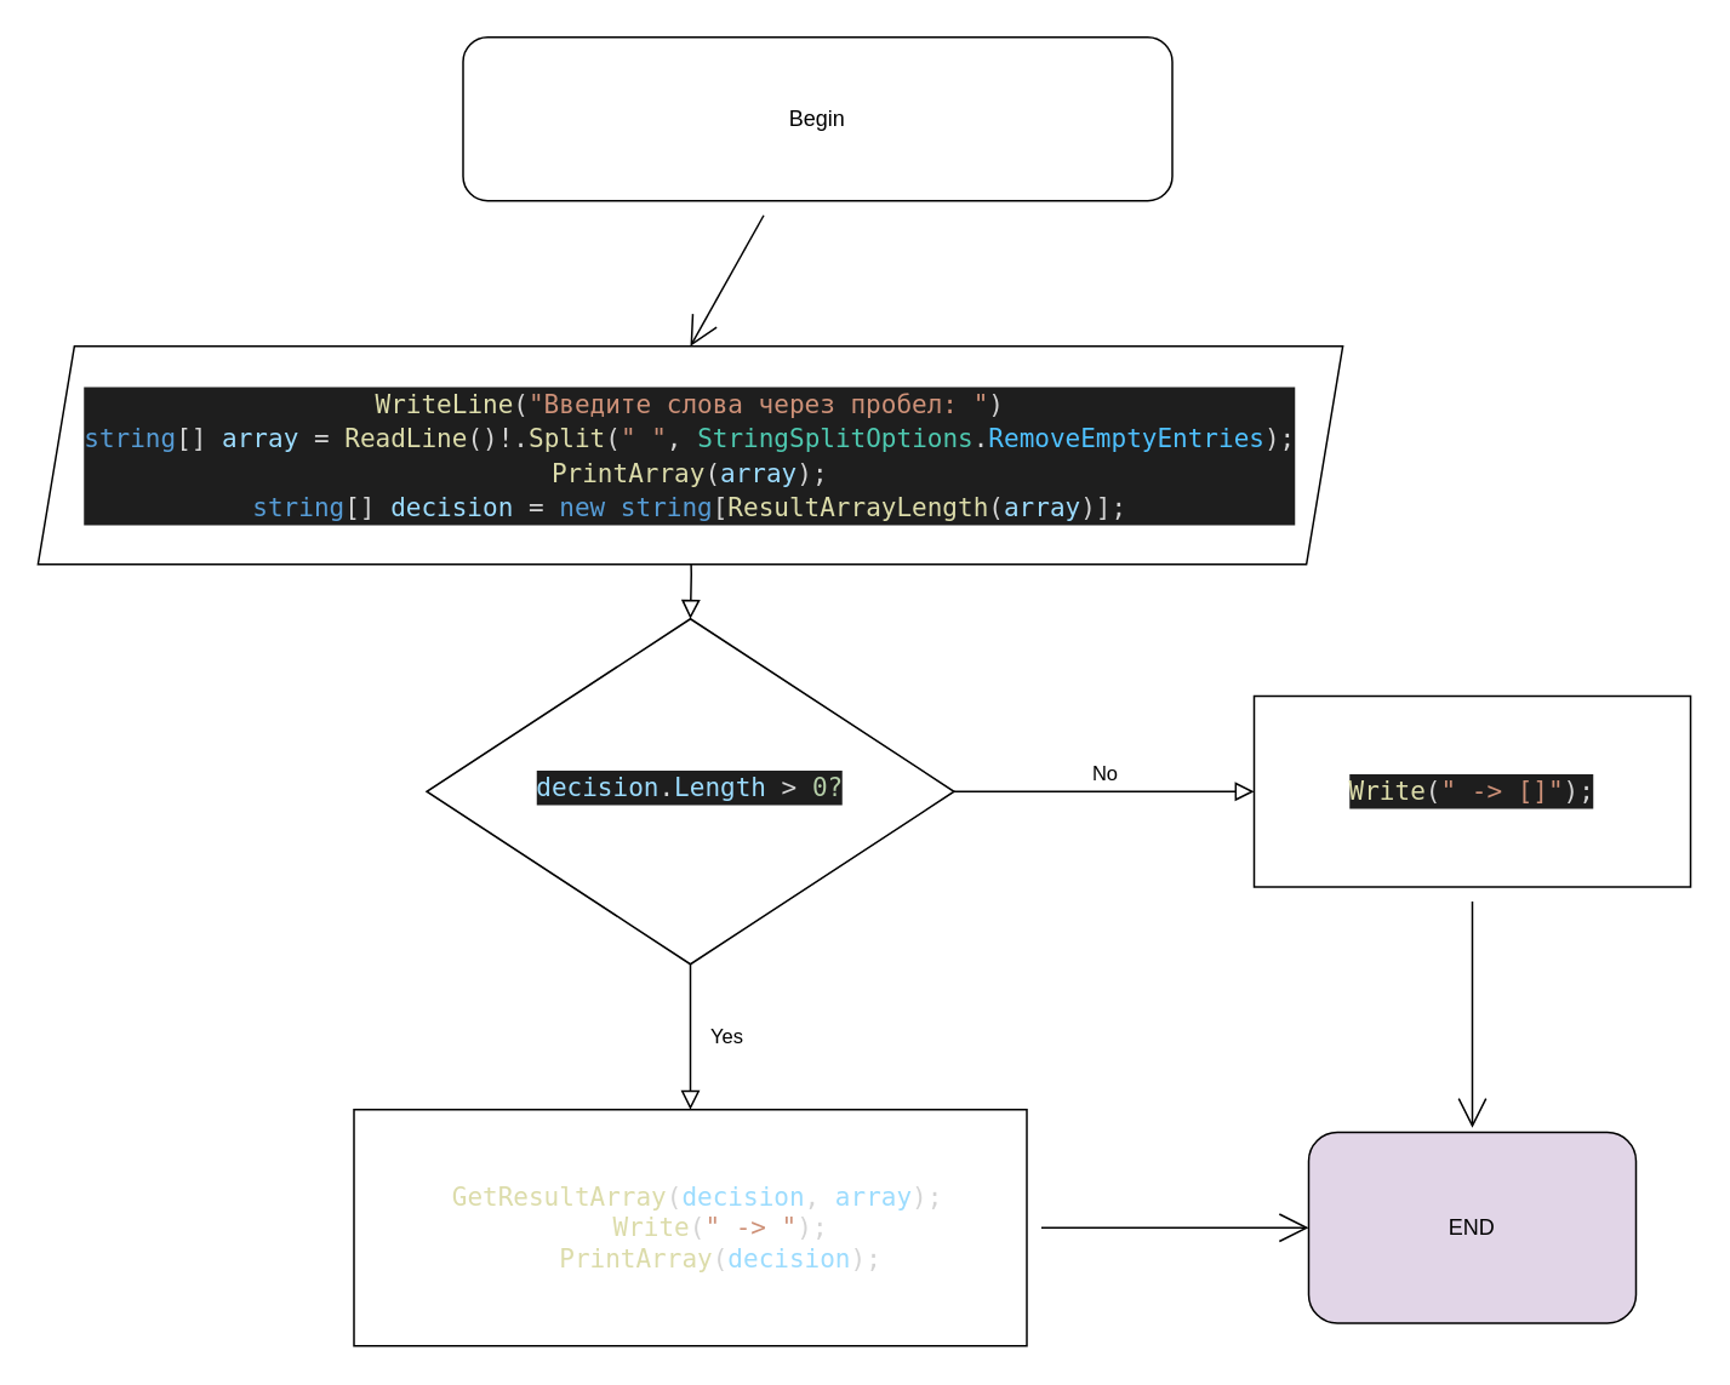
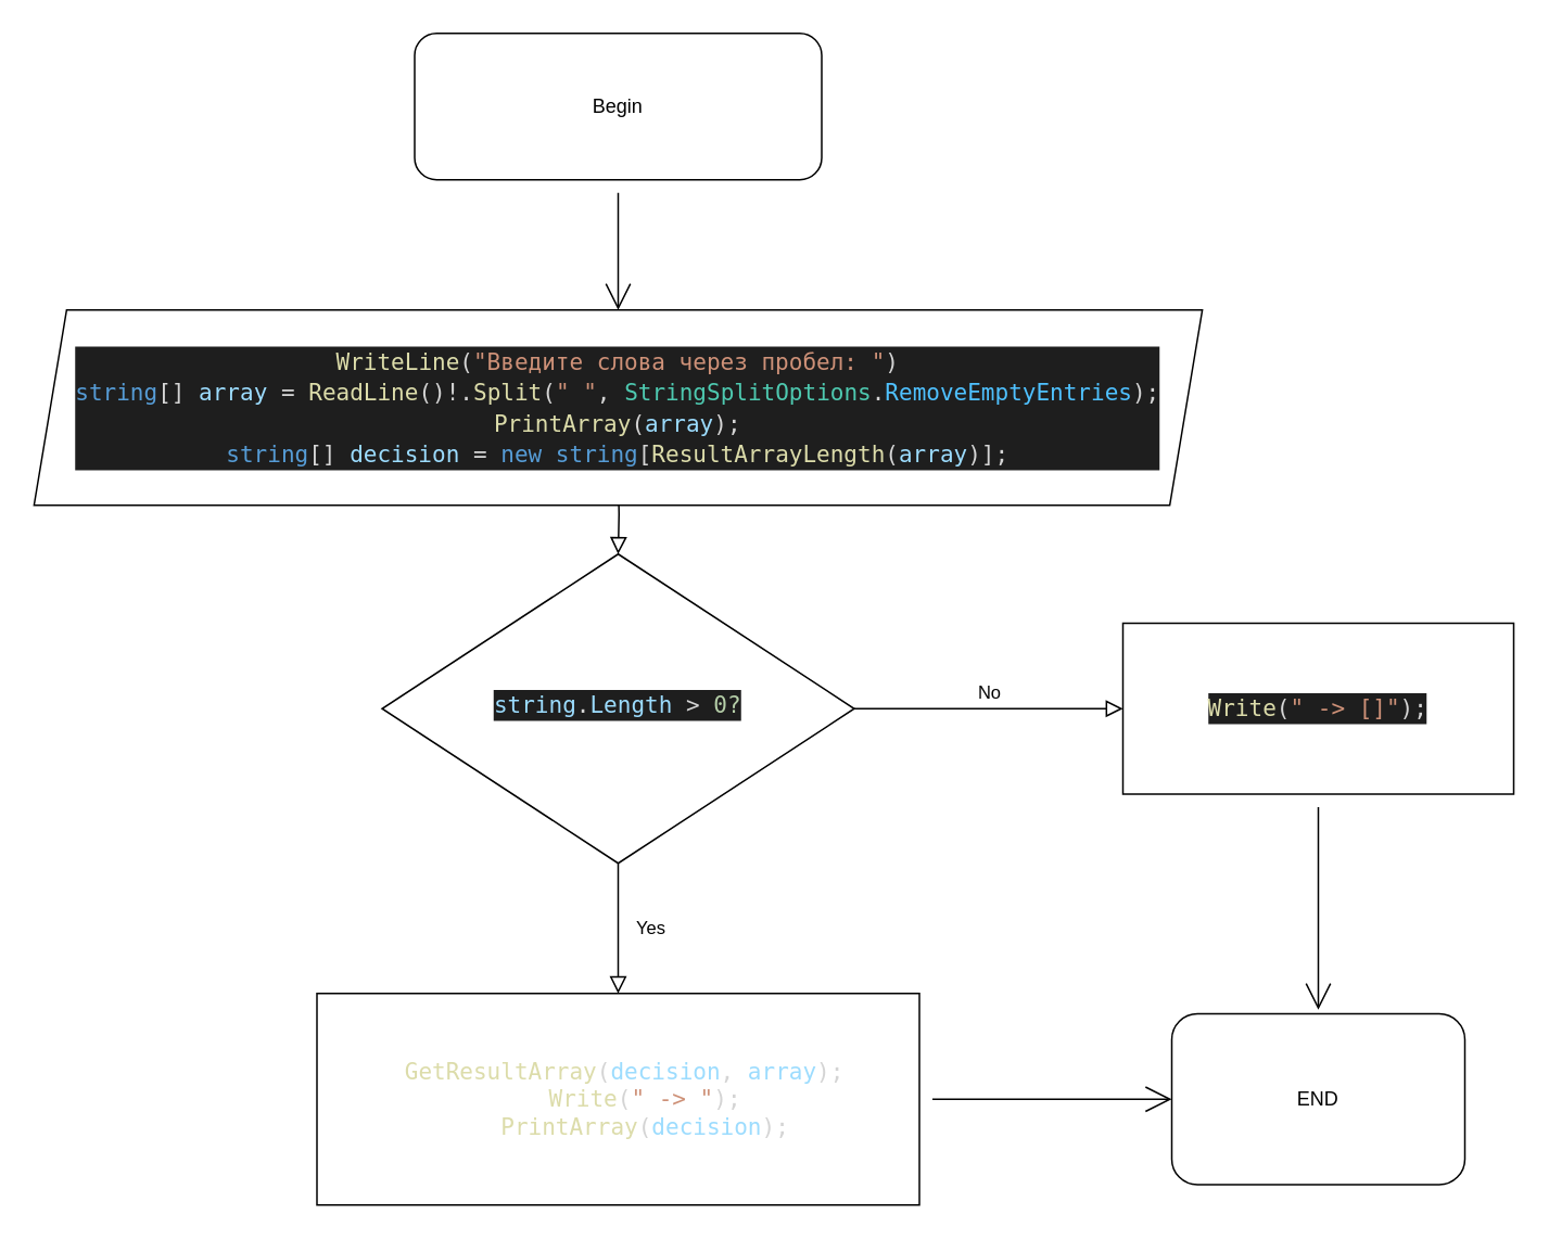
  <mxCell id="0" />
  <mxCell id="1" parent="0" />
  <mxCell id="2" value="" style="rounded=0;html=1;jettySize=auto;orthogonalLoop=1;fontSize=11;endArrow=block;endFill=0;endSize=8;strokeWidth=1;shadow=0;labelBackgroundColor=none;edgeStyle=orthogonalEdgeStyle;" parent="1" target="5" edge="1"><mxGeometry relative="1" as="geometry"><mxPoint x="379" y="290" as="sourcePoint" /></mxGeometry></mxCell>
  <mxCell id="3" value="Yes" style="rounded=0;html=1;jettySize=auto;orthogonalLoop=1;fontSize=11;endArrow=block;endFill=0;endSize=8;strokeWidth=1;shadow=0;labelBackgroundColor=none;edgeStyle=orthogonalEdgeStyle;entryX=0.5;entryY=0;entryDx=0;entryDy=0;" parent="1" source="5" target="10" edge="1"><mxGeometry y="20" relative="1" as="geometry"><mxPoint as="offset" /><mxPoint x="379" y="590" as="targetPoint" /></mxGeometry></mxCell>
  <mxCell id="4" value="No" style="edgeStyle=orthogonalEdgeStyle;rounded=0;html=1;jettySize=auto;orthogonalLoop=1;fontSize=11;endArrow=block;endFill=0;endSize=8;strokeWidth=1;shadow=0;labelBackgroundColor=none;" parent="1" source="5" target="12" edge="1"><mxGeometry y="10" relative="1" as="geometry"><mxPoint as="offset" /><mxPoint x="739" y="435" as="targetPoint" /></mxGeometry></mxCell>
- <mxCell id="5" value="&lt;div style=&quot;color: rgb(212, 212, 212); background-color: rgb(30, 30, 30); font-family: Consolas, monospace, Consolas, &amp;quot;Courier New&amp;quot;, monospace; font-size: 14px; line-height: 19px;&quot;&gt;&lt;span style=&quot;color: #9cdcfe;&quot;&gt;decision&lt;/span&gt;.&lt;span style=&quot;color: #9cdcfe;&quot;&gt;Length&lt;/span&gt; &amp;gt; &lt;span style=&quot;color: #b5cea8;&quot;&gt;0?&lt;/span&gt;&lt;/div&gt;" style="rhombus;whiteSpace=wrap;html=1;shadow=0;fontFamily=Helvetica;fontSize=12;align=center;strokeWidth=1;spacing=6;spacingTop=-4;" parent="1" vertex="1"><mxGeometry x="234" y="340" width="290" height="190" as="geometry" /></mxCell>
+ <mxCell id="5" value="&lt;div style=&quot;color: rgb(212, 212, 212); background-color: rgb(30, 30, 30); font-family: Consolas, monospace, Consolas, &amp;quot;Courier New&amp;quot;, monospace; font-size: 14px; line-height: 19px;&quot;&gt;&lt;span style=&quot;color: #9cdcfe;&quot;&gt;string&lt;/span&gt;.&lt;span style=&quot;color: #9cdcfe;&quot;&gt;Length&lt;/span&gt; &amp;gt; &lt;span style=&quot;color: #b5cea8;&quot;&gt;0?&lt;/span&gt;&lt;/div&gt;" style="rhombus;whiteSpace=wrap;html=1;shadow=0;fontFamily=Helvetica;fontSize=12;align=center;strokeWidth=1;spacing=6;spacingTop=-4;" parent="1" vertex="1"><mxGeometry x="234" y="340" width="290" height="190" as="geometry" /></mxCell>
  <mxCell id="6" value="&lt;div style=&quot;color: rgb(212, 212, 212); background-color: rgb(30, 30, 30); font-family: Consolas, monospace, Consolas, &amp;quot;Courier New&amp;quot;, monospace; font-size: 14px; line-height: 19px;&quot;&gt;&lt;div&gt;&lt;span style=&quot;color: #dcdcaa;&quot;&gt;WriteLine&lt;/span&gt;(&lt;span style=&quot;color: #ce9178;&quot;&gt;&quot;Введите слова через пробел: &quot;&lt;/span&gt;)&lt;/div&gt;&lt;div&gt;&lt;span style=&quot;color: #569cd6;&quot;&gt;string&lt;/span&gt;[] &lt;span style=&quot;color: #9cdcfe;&quot;&gt;array&lt;/span&gt; = &lt;span style=&quot;color: #dcdcaa;&quot;&gt;ReadLine&lt;/span&gt;()!.&lt;span style=&quot;color: #dcdcaa;&quot;&gt;Split&lt;/span&gt;(&lt;span style=&quot;color: #ce9178;&quot;&gt;&quot; &quot;&lt;/span&gt;, &lt;span style=&quot;color: #4ec9b0;&quot;&gt;StringSplitOptions&lt;/span&gt;.&lt;span style=&quot;color: #4fc1ff;&quot;&gt;RemoveEmptyEntries&lt;/span&gt;);&lt;/div&gt;&lt;div&gt;&lt;span style=&quot;color: #dcdcaa;&quot;&gt;PrintArray&lt;/span&gt;(&lt;span style=&quot;color: #9cdcfe;&quot;&gt;array&lt;/span&gt;);&lt;/div&gt;&lt;div&gt;&lt;span style=&quot;color: #569cd6;&quot;&gt;string&lt;/span&gt;[] &lt;span style=&quot;color: #9cdcfe;&quot;&gt;decision&lt;/span&gt; = &lt;span style=&quot;color: #569cd6;&quot;&gt;new&lt;/span&gt; &lt;span style=&quot;color: #569cd6;&quot;&gt;string&lt;/span&gt;[&lt;span style=&quot;color: #dcdcaa;&quot;&gt;ResultArrayLength&lt;/span&gt;(&lt;span style=&quot;color: #9cdcfe;&quot;&gt;array&lt;/span&gt;)];&lt;/div&gt;&lt;/div&gt;" style="shape=parallelogram;perimeter=parallelogramPerimeter;whiteSpace=wrap;html=1;fixedSize=1;hachureGap=4;" vertex="1" parent="1"><mxGeometry x="20.25" y="190" width="717.5" height="120" as="geometry" /></mxCell>
  <mxCell id="7" style="edgeStyle=none;curved=1;rounded=0;orthogonalLoop=1;jettySize=auto;html=1;entryX=0.5;entryY=0;entryDx=0;entryDy=0;endArrow=open;startSize=14;endSize=14;sourcePerimeterSpacing=8;targetPerimeterSpacing=8;" edge="1" parent="1" source="8" target="6"><mxGeometry relative="1" as="geometry" /></mxCell>
- <mxCell id="8" value="Begin" style="rounded=1;whiteSpace=wrap;html=1;hachureGap=4;" vertex="1" parent="1"><mxGeometry x="254" y="20" width="390" height="90" as="geometry" /></mxCell>
+ <mxCell id="8" value="Begin" style="rounded=1;whiteSpace=wrap;html=1;hachureGap=4;" vertex="1" parent="1"><mxGeometry x="254" y="20" width="250" height="90" as="geometry" /></mxCell>
  <mxCell id="9" style="edgeStyle=none;curved=1;rounded=0;orthogonalLoop=1;jettySize=auto;html=1;entryX=0;entryY=0.5;entryDx=0;entryDy=0;endArrow=open;startSize=14;endSize=14;sourcePerimeterSpacing=8;targetPerimeterSpacing=8;" edge="1" parent="1" source="10" target="13"><mxGeometry relative="1" as="geometry" /></mxCell>
  <mxCell id="10" value="&lt;div style=&quot;color: rgb(212, 212, 212); font-family: Consolas, monospace, Consolas, &amp;quot;Courier New&amp;quot;, monospace; font-size: 14px;&quot;&gt;&amp;nbsp;&lt;span style=&quot;color: rgb(220, 220, 170);&quot;&gt;GetResultArray&lt;/span&gt;(&lt;span style=&quot;color: rgb(156, 220, 254);&quot;&gt;decision&lt;/span&gt;,&amp;nbsp;&lt;span style=&quot;color: rgb(156, 220, 254);&quot;&gt;array&lt;/span&gt;);&lt;/div&gt;&lt;div style=&quot;color: rgb(212, 212, 212); font-family: Consolas, monospace, Consolas, &amp;quot;Courier New&amp;quot;, monospace; font-size: 14px;&quot;&gt;&amp;nbsp; &amp;nbsp;&amp;nbsp;&lt;span style=&quot;color: rgb(220, 220, 170);&quot;&gt;Write&lt;/span&gt;(&lt;span style=&quot;color: rgb(206, 145, 120);&quot;&gt;&quot; -&amp;gt; &quot;&lt;/span&gt;);&lt;/div&gt;&lt;div style=&quot;color: rgb(212, 212, 212); font-family: Consolas, monospace, Consolas, &amp;quot;Courier New&amp;quot;, monospace; font-size: 14px;&quot;&gt;&amp;nbsp; &amp;nbsp;&amp;nbsp;&lt;span style=&quot;color: rgb(220, 220, 170);&quot;&gt;PrintArray&lt;/span&gt;(&lt;span style=&quot;color: rgb(156, 220, 254);&quot;&gt;decision&lt;/span&gt;);&lt;/div&gt;" style="rounded=0;whiteSpace=wrap;html=1;hachureGap=4;" vertex="1" parent="1"><mxGeometry x="194" y="610" width="370" height="130" as="geometry" /></mxCell>
  <mxCell id="11" style="edgeStyle=none;curved=1;rounded=0;orthogonalLoop=1;jettySize=auto;html=1;endArrow=open;startSize=14;endSize=14;sourcePerimeterSpacing=8;targetPerimeterSpacing=8;" edge="1" parent="1" source="12"><mxGeometry relative="1" as="geometry"><mxPoint x="809" y="620" as="targetPoint" /></mxGeometry></mxCell>
  <mxCell id="12" value="&lt;div style=&quot;color: rgb(212, 212, 212); background-color: rgb(30, 30, 30); font-family: Consolas, monospace, Consolas, &amp;quot;Courier New&amp;quot;, monospace; font-size: 14px; line-height: 19px;&quot;&gt;&lt;span style=&quot;color: #dcdcaa;&quot;&gt;Write&lt;/span&gt;(&lt;span style=&quot;color: #ce9178;&quot;&gt;&quot; -&amp;gt; []&quot;&lt;/span&gt;);&lt;/div&gt;" style="rounded=0;whiteSpace=wrap;html=1;hachureGap=4;" vertex="1" parent="1"><mxGeometry x="689" y="382.5" width="240" height="105" as="geometry" /></mxCell>
- <mxCell id="13" value="END" style="rounded=1;whiteSpace=wrap;html=1;hachureGap=4;fillColor=#e1d5e7;" vertex="1" parent="1"><mxGeometry x="719" y="622.5" width="180" height="105" as="geometry" /></mxCell>
+ <mxCell id="13" value="END" style="rounded=1;whiteSpace=wrap;html=1;hachureGap=4;" vertex="1" parent="1"><mxGeometry x="719" y="622.5" width="180" height="105" as="geometry" /></mxCell>
